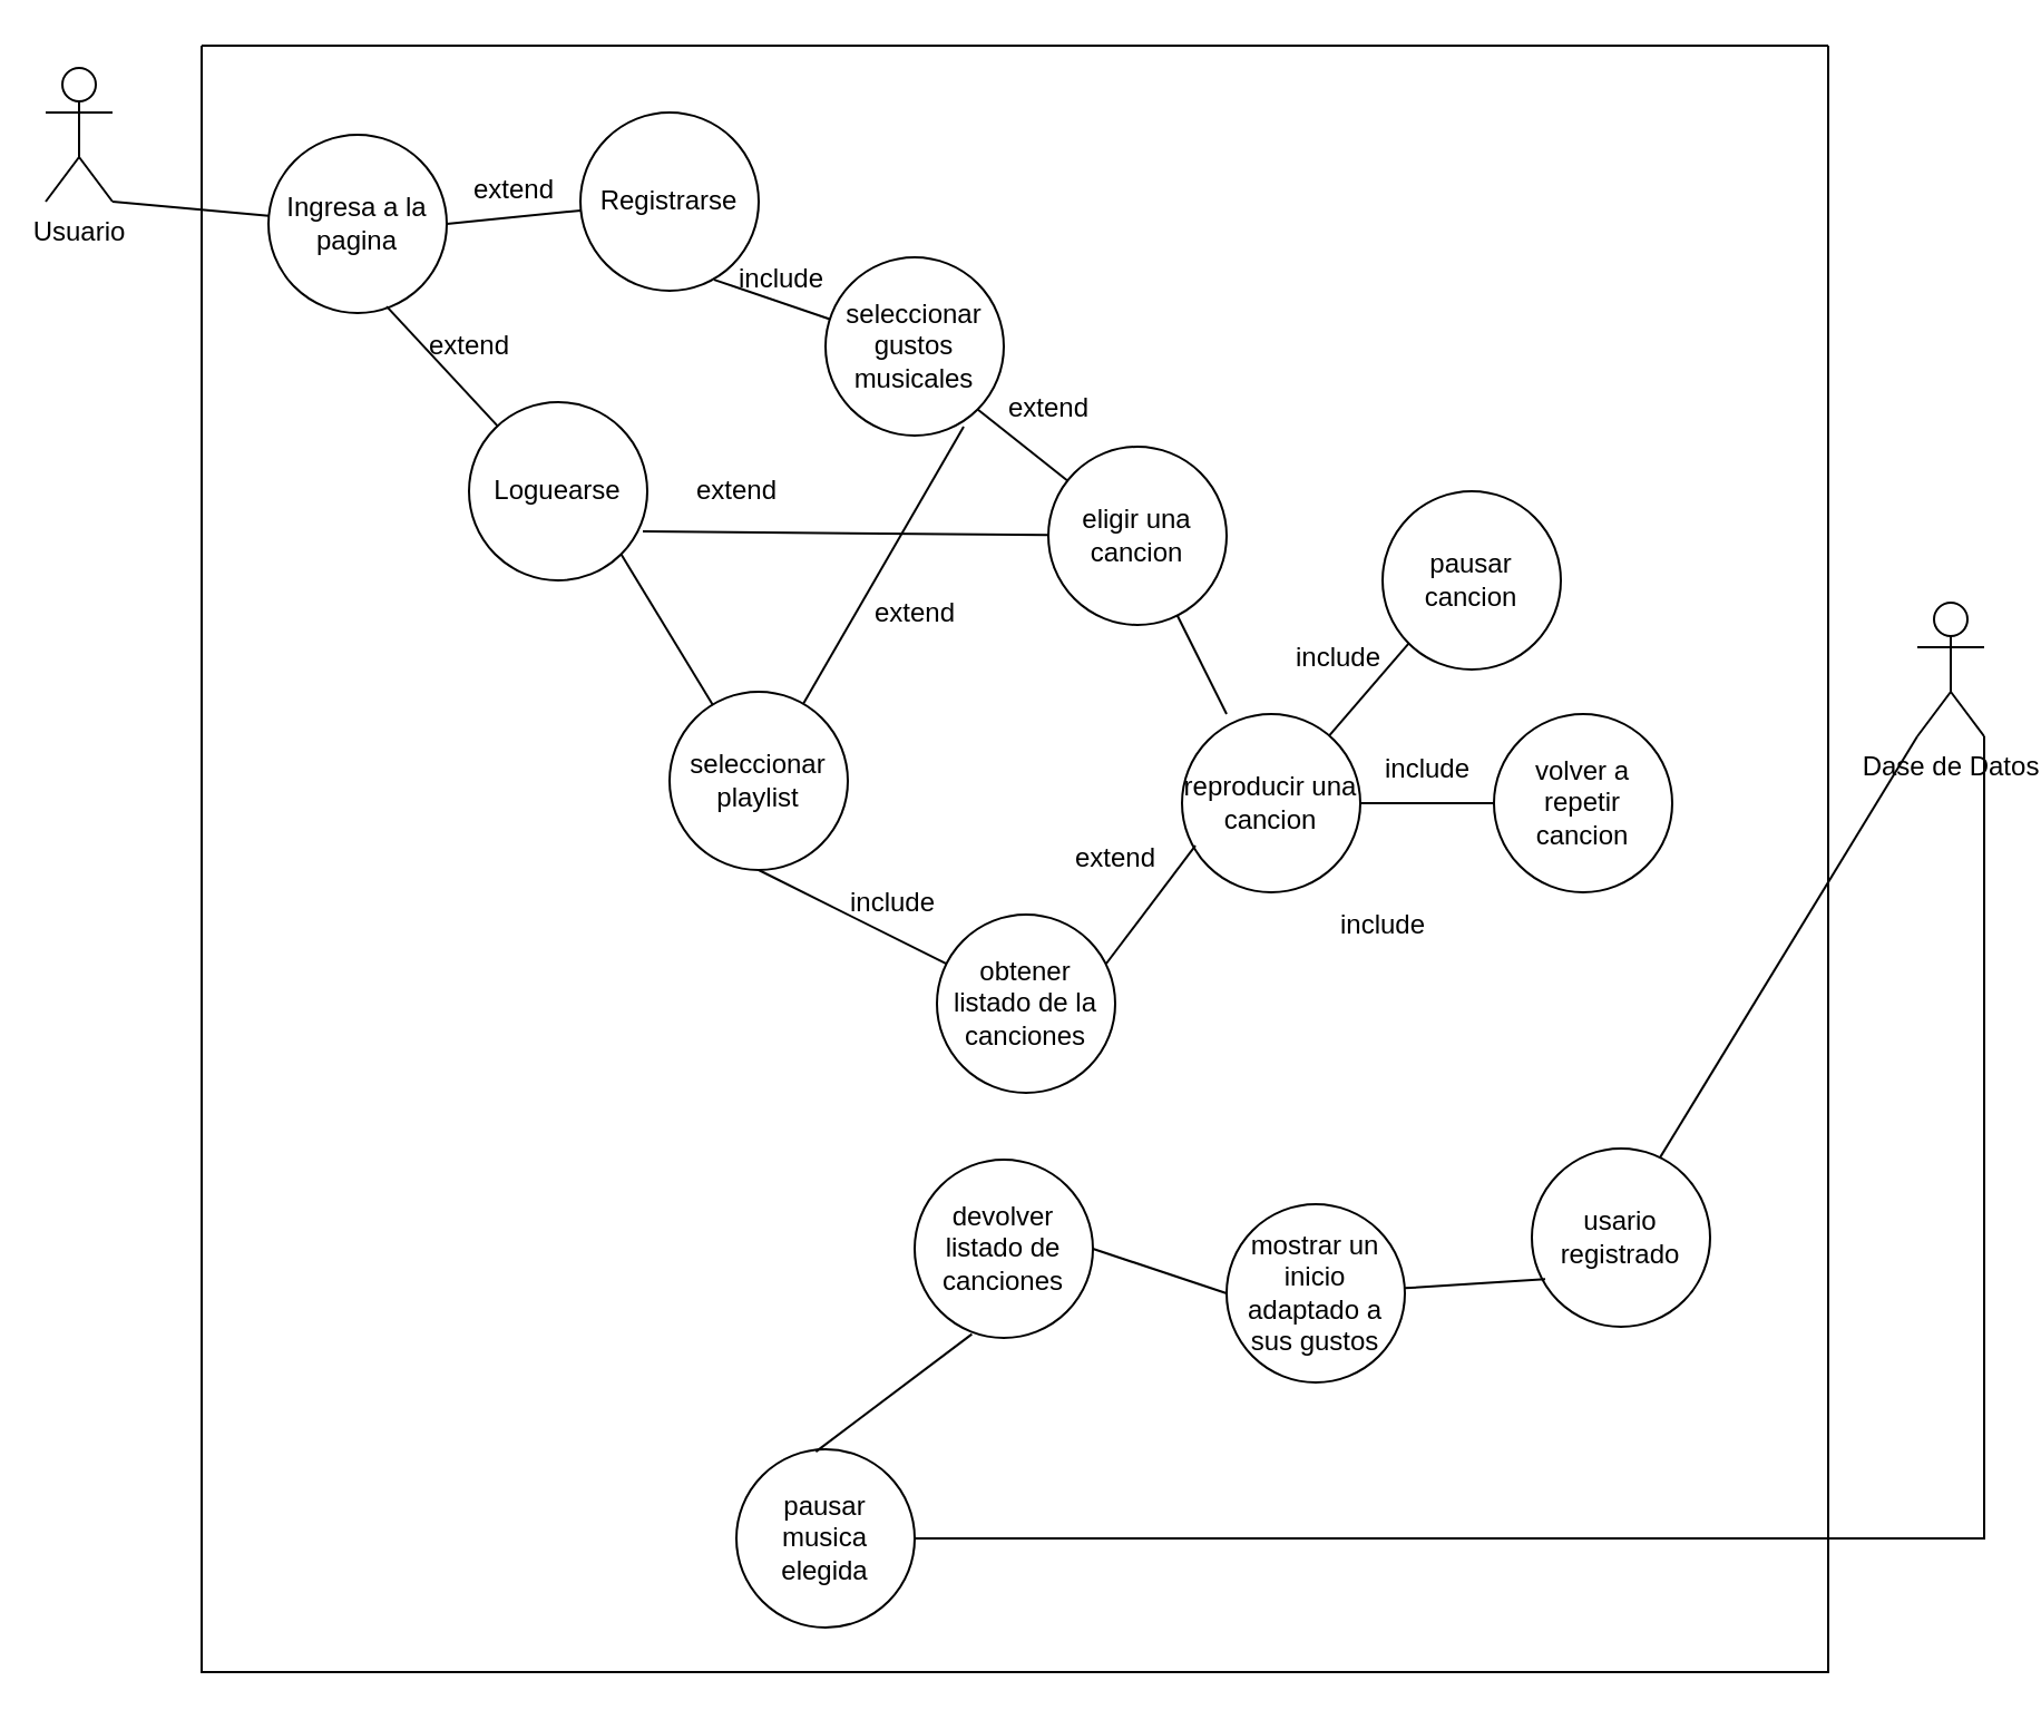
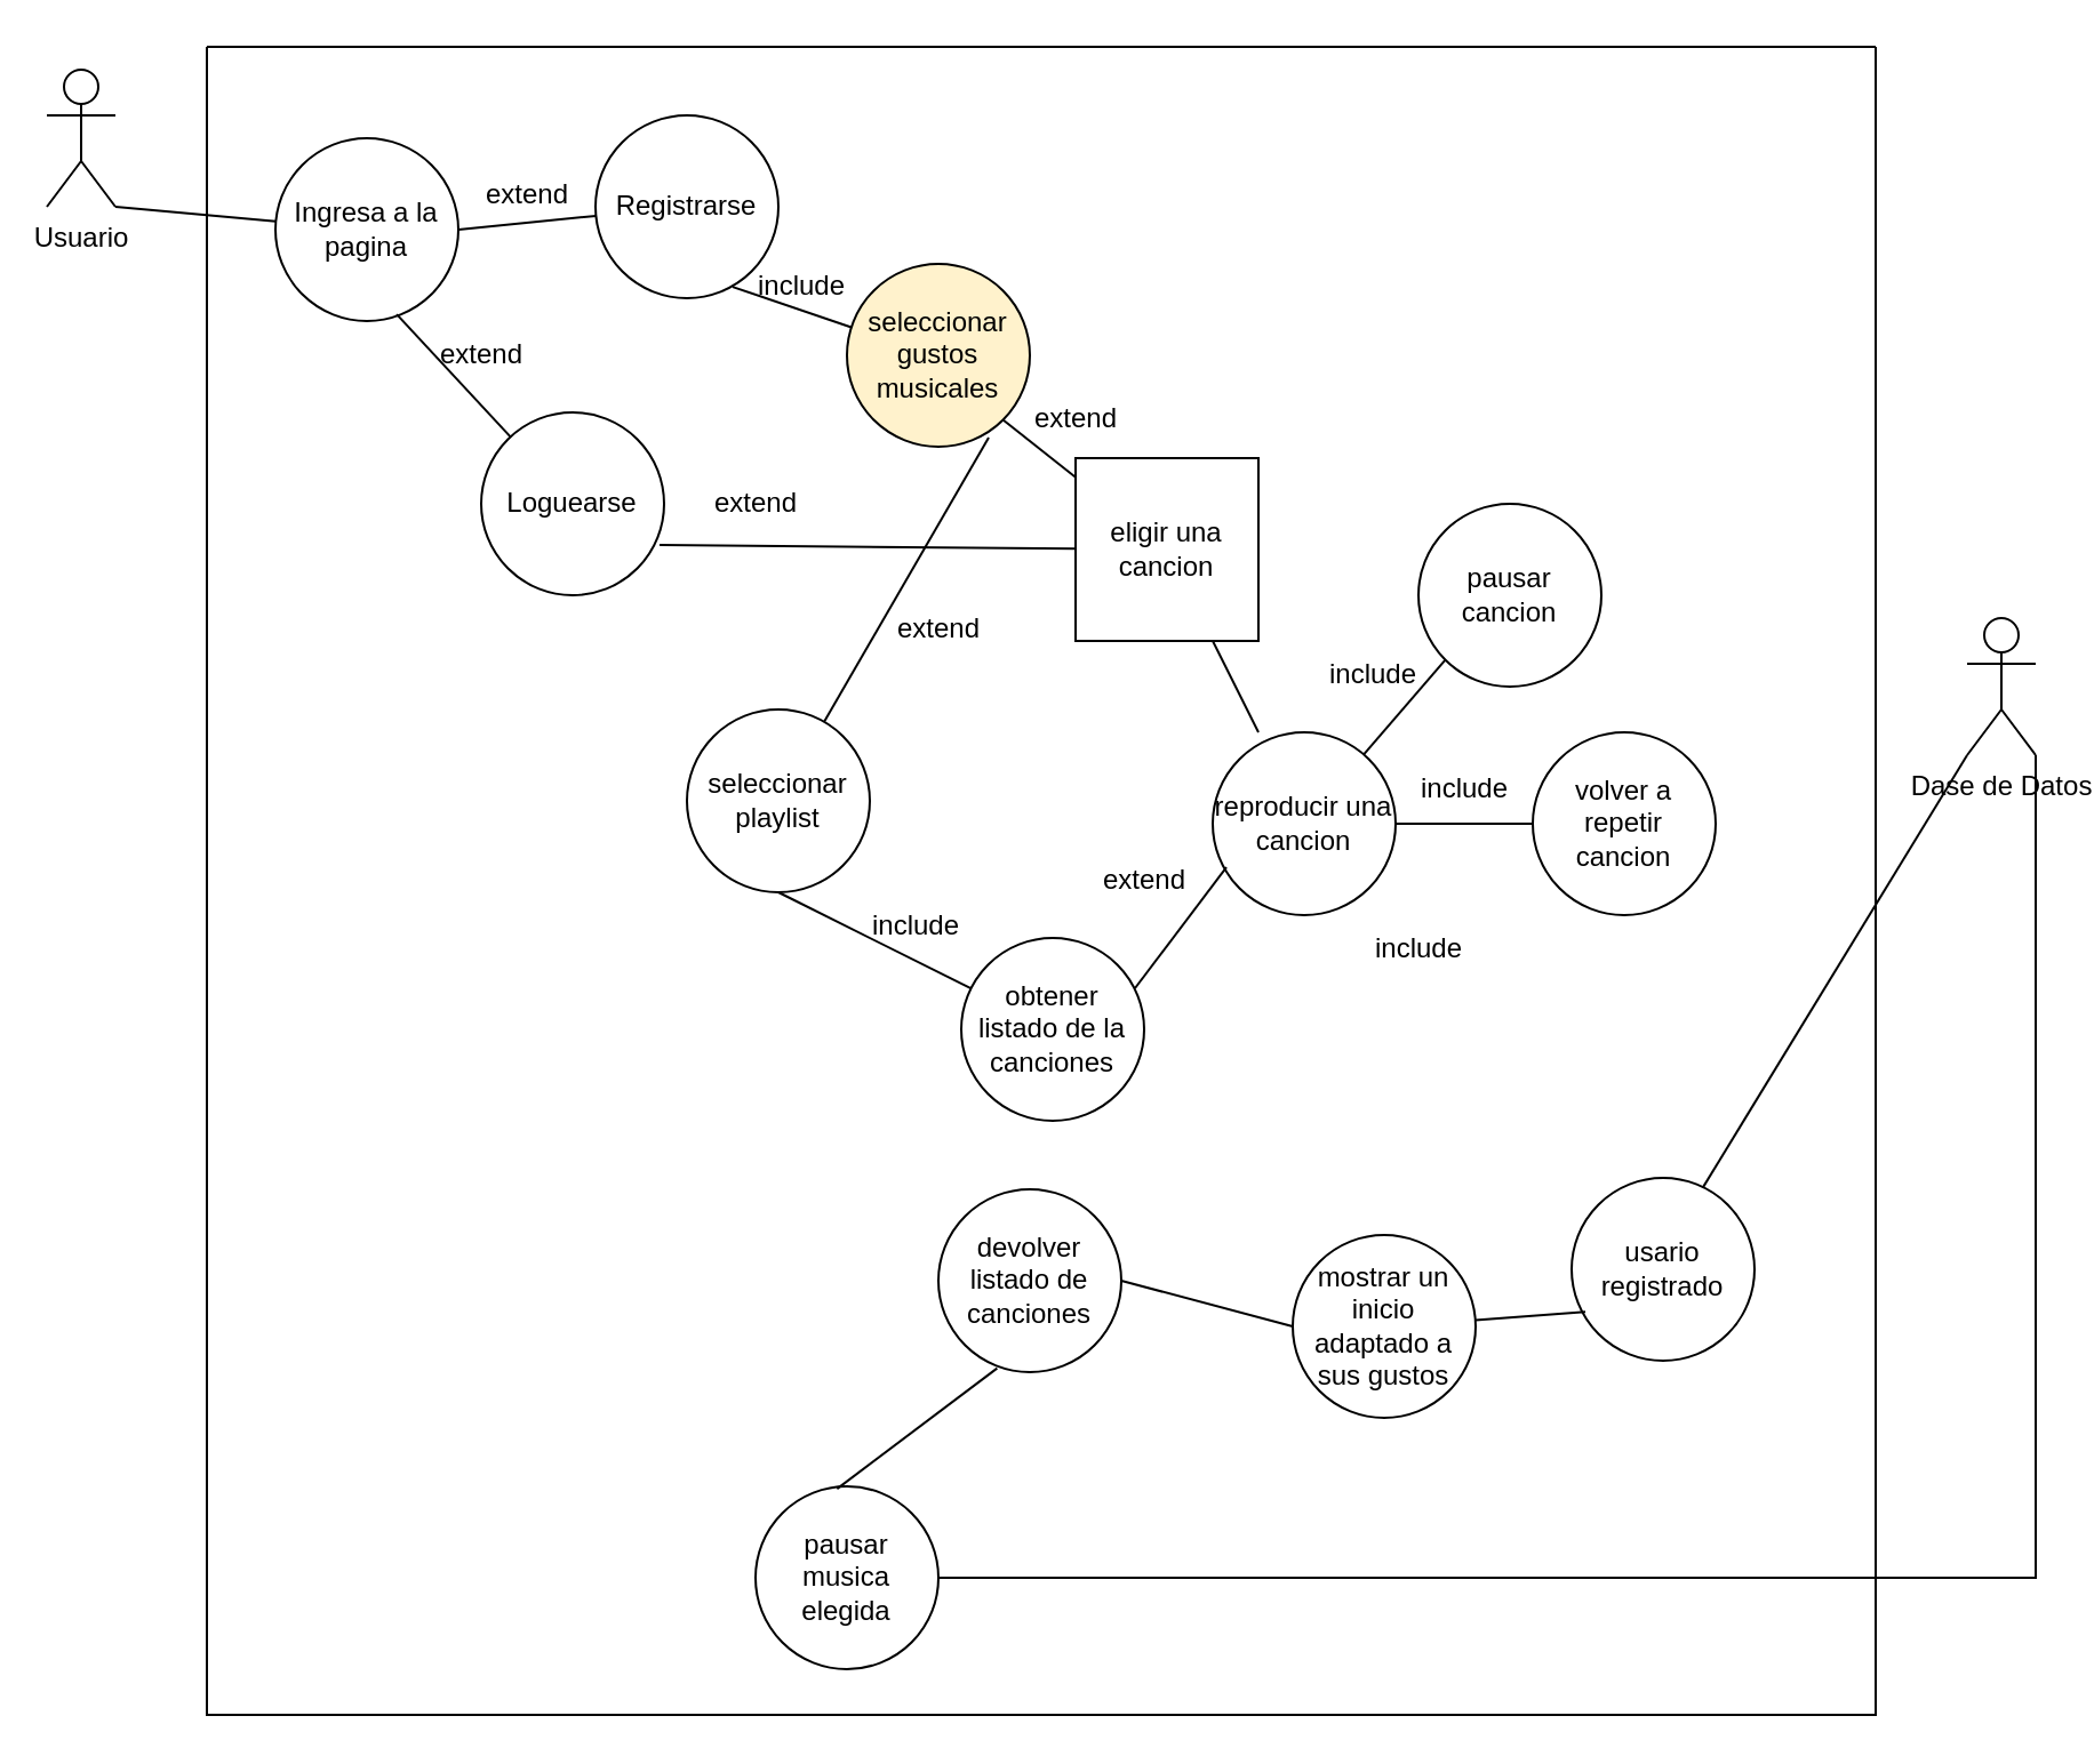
  <mxCell id="0" />
  <mxCell id="1" parent="0" />
  <mxCell id="2" value="" style="swimlane;startSize=0;" vertex="1" parent="1"><mxGeometry x="90" y="20" width="730" height="730" as="geometry" /></mxCell>
  <mxCell id="3" value="Ingresa a la pagina" style="ellipse;whiteSpace=wrap;html=1;aspect=fixed;" vertex="1" parent="2"><mxGeometry x="30" y="40" width="80" height="80" as="geometry" /></mxCell>
  <mxCell id="4" value="Registrarse" style="ellipse;whiteSpace=wrap;html=1;aspect=fixed;" vertex="1" parent="2"><mxGeometry x="170" y="30" width="80" height="80" as="geometry" /></mxCell>
  <mxCell id="5" value="Loguearse" style="ellipse;whiteSpace=wrap;html=1;aspect=fixed;" vertex="1" parent="2"><mxGeometry x="120" y="160" width="80" height="80" as="geometry" /></mxCell>
  <mxCell id="6" value="seleccionar playlist" style="ellipse;whiteSpace=wrap;html=1;aspect=fixed;" vertex="1" parent="2"><mxGeometry x="210" y="290" width="80" height="80" as="geometry" /></mxCell>
- <mxCell id="7" value="eligir una cancion" style="ellipse;whiteSpace=wrap;html=1;aspect=fixed;" vertex="1" parent="2"><mxGeometry x="380" y="180" width="80" height="80" as="geometry" /></mxCell>
+ <mxCell id="7" value="eligir una cancion" style="whiteSpace=wrap;html=1;aspect=fixed;rounded=0;" vertex="1" parent="2"><mxGeometry x="380" y="180" width="80" height="80" as="geometry" /></mxCell>
  <mxCell id="8" value="obtener listado de la canciones" style="ellipse;whiteSpace=wrap;html=1;aspect=fixed;" vertex="1" parent="2"><mxGeometry x="330" y="390" width="80" height="80" as="geometry" /></mxCell>
  <mxCell id="9" value="" style="endArrow=none;html=1;rounded=0;exitX=1;exitY=0.5;exitDx=0;exitDy=0;" edge="1" parent="2" source="3" target="4"><mxGeometry width="50" height="50" relative="1" as="geometry"><mxPoint x="110" y="90" as="sourcePoint" /><mxPoint x="160" y="40" as="targetPoint" /></mxGeometry></mxCell>
  <mxCell id="10" value="" style="endArrow=none;html=1;rounded=0;entryX=0.663;entryY=0.963;entryDx=0;entryDy=0;entryPerimeter=0;" edge="1" parent="2" source="5" target="3"><mxGeometry width="50" height="50" relative="1" as="geometry"><mxPoint x="40" y="190" as="sourcePoint" /><mxPoint x="90" y="140" as="targetPoint" /></mxGeometry></mxCell>
- <mxCell id="11" value="seleccionar gustos musicales" style="ellipse;whiteSpace=wrap;html=1;aspect=fixed;" vertex="1" parent="2"><mxGeometry x="280" y="95" width="80" height="80" as="geometry" /></mxCell>
+ <mxCell id="11" value="seleccionar gustos musicales" style="ellipse;whiteSpace=wrap;html=1;aspect=fixed;fillColor=#fff2cc;" vertex="1" parent="2"><mxGeometry x="280" y="95" width="80" height="80" as="geometry" /></mxCell>
  <mxCell id="12" value="" style="endArrow=none;html=1;rounded=0;exitX=0.75;exitY=0.938;exitDx=0;exitDy=0;exitPerimeter=0;" edge="1" parent="2" source="4" target="11"><mxGeometry width="50" height="50" relative="1" as="geometry"><mxPoint x="100" y="30" as="sourcePoint" /><mxPoint x="320.711" y="70" as="targetPoint" /></mxGeometry></mxCell>
  <mxCell id="13" value="" style="endArrow=none;html=1;rounded=0;entryX=0.775;entryY=0.95;entryDx=0;entryDy=0;entryPerimeter=0;" edge="1" parent="2" source="6" target="11"><mxGeometry width="50" height="50" relative="1" as="geometry"><mxPoint x="240" y="270" as="sourcePoint" /><mxPoint x="290" y="220" as="targetPoint" /></mxGeometry></mxCell>
- <mxCell id="14" value="" style="endArrow=none;html=1;rounded=0;entryX=1;entryY=1;entryDx=0;entryDy=0;" edge="1" parent="2" source="6" target="5"><mxGeometry width="50" height="50" relative="1" as="geometry"><mxPoint x="130" y="290" as="sourcePoint" /><mxPoint x="180" y="240" as="targetPoint" /></mxGeometry></mxCell>
  <mxCell id="15" value="" style="endArrow=none;html=1;rounded=0;exitX=0.975;exitY=0.725;exitDx=0;exitDy=0;exitPerimeter=0;" edge="1" parent="2" source="5" target="7"><mxGeometry width="50" height="50" relative="1" as="geometry"><mxPoint x="230" y="260" as="sourcePoint" /><mxPoint x="280" y="210" as="targetPoint" /></mxGeometry></mxCell>
  <mxCell id="16" value="" style="endArrow=none;html=1;rounded=0;exitX=1;exitY=1;exitDx=0;exitDy=0;" edge="1" parent="2" source="11" target="7"><mxGeometry width="50" height="50" relative="1" as="geometry"><mxPoint x="300" y="170" as="sourcePoint" /><mxPoint x="350" y="120" as="targetPoint" /></mxGeometry></mxCell>
  <mxCell id="17" value="" style="endArrow=none;html=1;rounded=0;entryX=0.5;entryY=1;entryDx=0;entryDy=0;" edge="1" parent="2" source="8" target="6"><mxGeometry width="50" height="50" relative="1" as="geometry"><mxPoint x="200" y="430" as="sourcePoint" /><mxPoint x="250" y="380" as="targetPoint" /></mxGeometry></mxCell>
  <mxCell id="18" value="reproducir una cancion" style="ellipse;whiteSpace=wrap;html=1;aspect=fixed;" vertex="1" parent="2"><mxGeometry x="440" y="300" width="80" height="80" as="geometry" /></mxCell>
  <mxCell id="19" value="" style="endArrow=none;html=1;rounded=0;entryX=0.075;entryY=0.738;entryDx=0;entryDy=0;entryPerimeter=0;exitX=0.95;exitY=0.275;exitDx=0;exitDy=0;exitPerimeter=0;" edge="1" parent="2" source="8" target="18"><mxGeometry width="50" height="50" relative="1" as="geometry"><mxPoint x="400" y="400" as="sourcePoint" /><mxPoint x="450" y="350" as="targetPoint" /></mxGeometry></mxCell>
  <mxCell id="20" value="" style="endArrow=none;html=1;rounded=0;exitX=0.25;exitY=0;exitDx=0;exitDy=0;exitPerimeter=0;" edge="1" parent="2" source="18" target="7"><mxGeometry width="50" height="50" relative="1" as="geometry"><mxPoint x="450" y="300" as="sourcePoint" /><mxPoint x="500" y="250" as="targetPoint" /></mxGeometry></mxCell>
  <mxCell id="21" value="pausar cancion" style="ellipse;whiteSpace=wrap;html=1;aspect=fixed;" vertex="1" parent="2"><mxGeometry x="530" y="200" width="80" height="80" as="geometry" /></mxCell>
  <mxCell id="22" value="" style="endArrow=none;html=1;rounded=0;entryX=0;entryY=1;entryDx=0;entryDy=0;" edge="1" parent="2" source="18" target="21"><mxGeometry width="50" height="50" relative="1" as="geometry"><mxPoint x="460" y="260" as="sourcePoint" /><mxPoint x="510" y="210" as="targetPoint" /></mxGeometry></mxCell>
  <mxCell id="23" value="volver a repetir cancion" style="ellipse;whiteSpace=wrap;html=1;aspect=fixed;" vertex="1" parent="2"><mxGeometry x="580" y="300" width="80" height="80" as="geometry" /></mxCell>
  <mxCell id="24" value="" style="endArrow=none;html=1;rounded=0;entryX=0;entryY=0.5;entryDx=0;entryDy=0;exitX=1;exitY=0.5;exitDx=0;exitDy=0;" edge="1" parent="2" source="18" target="23"><mxGeometry width="50" height="50" relative="1" as="geometry"><mxPoint x="500" y="400" as="sourcePoint" /><mxPoint x="550" y="350" as="targetPoint" /></mxGeometry></mxCell>
  <mxCell id="25" value="usario registrado" style="ellipse;whiteSpace=wrap;html=1;aspect=fixed;" vertex="1" parent="2"><mxGeometry x="597" y="495" width="80" height="80" as="geometry" /></mxCell>
  <mxCell id="26" value="devolver listado de canciones" style="ellipse;whiteSpace=wrap;html=1;aspect=fixed;" vertex="1" parent="2"><mxGeometry x="320" y="500" width="80" height="80" as="geometry" /></mxCell>
- <mxCell id="27" value="mostrar un inicio adaptado a sus gustos" style="ellipse;whiteSpace=wrap;html=1;aspect=fixed;" vertex="1" parent="2"><mxGeometry x="460" y="520" width="80" height="80" as="geometry" /></mxCell>
+ <mxCell id="27" value="mostrar un inicio adaptado a sus gustos" style="ellipse;whiteSpace=wrap;html=1;aspect=fixed;" vertex="1" parent="2"><mxGeometry x="475" y="520" width="80" height="80" as="geometry" /></mxCell>
  <mxCell id="28" value="pausar musica&lt;div&gt;elegida&lt;/div&gt;" style="ellipse;whiteSpace=wrap;html=1;aspect=fixed;" vertex="1" parent="2"><mxGeometry x="240" y="630" width="80" height="80" as="geometry" /></mxCell>
  <mxCell id="29" value="" style="endArrow=none;html=1;rounded=0;entryX=0.075;entryY=0.733;entryDx=0;entryDy=0;entryPerimeter=0;" edge="1" parent="2" source="27" target="25"><mxGeometry width="50" height="50" relative="1" as="geometry"><mxPoint x="540" y="630" as="sourcePoint" /><mxPoint x="590" y="580" as="targetPoint" /></mxGeometry></mxCell>
  <mxCell id="30" value="" style="endArrow=none;html=1;rounded=0;exitX=1;exitY=0.5;exitDx=0;exitDy=0;entryX=0;entryY=0.5;entryDx=0;entryDy=0;" edge="1" parent="2" source="26" target="27"><mxGeometry width="50" height="50" relative="1" as="geometry"><mxPoint x="420" y="550" as="sourcePoint" /><mxPoint x="470" y="500" as="targetPoint" /></mxGeometry></mxCell>
  <mxCell id="31" value="" style="endArrow=none;html=1;rounded=0;exitX=0.446;exitY=0.013;exitDx=0;exitDy=0;exitPerimeter=0;entryX=0.321;entryY=0.979;entryDx=0;entryDy=0;entryPerimeter=0;" edge="1" parent="2" source="28" target="26"><mxGeometry width="50" height="50" relative="1" as="geometry"><mxPoint x="290" y="630" as="sourcePoint" /><mxPoint x="340" y="580" as="targetPoint" /></mxGeometry></mxCell>
  <mxCell id="32" value="extend" style="text;html=1;align=center;verticalAlign=middle;resizable=0;points=[];autosize=1;strokeColor=none;fillColor=none;" vertex="1" parent="2"><mxGeometry x="110" y="50" width="60" height="30" as="geometry" /></mxCell>
  <mxCell id="33" value="include" style="text;html=1;align=center;verticalAlign=middle;resizable=0;points=[];autosize=1;strokeColor=none;fillColor=none;" vertex="1" parent="2"><mxGeometry x="230" y="90" width="60" height="30" as="geometry" /></mxCell>
  <mxCell id="34" value="extend" style="text;html=1;align=center;verticalAlign=middle;resizable=0;points=[];autosize=1;strokeColor=none;fillColor=none;" vertex="1" parent="2"><mxGeometry x="90" y="120" width="60" height="30" as="geometry" /></mxCell>
  <mxCell id="35" value="include" style="text;html=1;align=center;verticalAlign=middle;resizable=0;points=[];autosize=1;strokeColor=none;fillColor=none;" vertex="1" parent="2"><mxGeometry x="480" y="260" width="60" height="30" as="geometry" /></mxCell>
  <mxCell id="36" value="include" style="text;html=1;align=center;verticalAlign=middle;resizable=0;points=[];autosize=1;strokeColor=none;fillColor=none;" vertex="1" parent="2"><mxGeometry x="520" y="310" width="60" height="30" as="geometry" /></mxCell>
  <mxCell id="37" value="include" style="text;html=1;align=center;verticalAlign=middle;resizable=0;points=[];autosize=1;strokeColor=none;fillColor=none;" vertex="1" parent="2"><mxGeometry x="500" y="380" width="60" height="30" as="geometry" /></mxCell>
  <mxCell id="38" value="extend" style="text;html=1;align=center;verticalAlign=middle;resizable=0;points=[];autosize=1;strokeColor=none;fillColor=none;" vertex="1" parent="2"><mxGeometry x="210" y="185" width="60" height="30" as="geometry" /></mxCell>
  <mxCell id="39" value="include" style="text;html=1;align=center;verticalAlign=middle;resizable=0;points=[];autosize=1;strokeColor=none;fillColor=none;" vertex="1" parent="2"><mxGeometry x="280" y="370" width="60" height="30" as="geometry" /></mxCell>
  <mxCell id="40" value="extend" style="text;html=1;align=center;verticalAlign=middle;resizable=0;points=[];autosize=1;strokeColor=none;fillColor=none;" vertex="1" parent="2"><mxGeometry x="380" y="350" width="60" height="30" as="geometry" /></mxCell>
  <mxCell id="41" value="extend" style="text;html=1;align=center;verticalAlign=middle;resizable=0;points=[];autosize=1;strokeColor=none;fillColor=none;" vertex="1" parent="2"><mxGeometry x="290" y="240" width="60" height="30" as="geometry" /></mxCell>
  <mxCell id="42" value="Usuario" style="shape=umlActor;verticalLabelPosition=bottom;verticalAlign=top;html=1;outlineConnect=0;" vertex="1" parent="1"><mxGeometry x="20" y="30" width="30" height="60" as="geometry" /></mxCell>
  <mxCell id="43" value="Dase de Datos" style="shape=umlActor;verticalLabelPosition=bottom;verticalAlign=top;html=1;outlineConnect=0;" vertex="1" parent="1"><mxGeometry x="860" y="270" width="30" height="60" as="geometry" /></mxCell>
  <mxCell id="44" value="" style="endArrow=none;html=1;rounded=0;" edge="1" parent="1" target="3"><mxGeometry width="50" height="50" relative="1" as="geometry"><mxPoint x="50" y="90" as="sourcePoint" /><mxPoint x="100" y="40" as="targetPoint" /></mxGeometry></mxCell>
  <mxCell id="45" value="" style="endArrow=none;html=1;rounded=0;entryX=0;entryY=1;entryDx=0;entryDy=0;entryPerimeter=0;exitX=0.717;exitY=0.054;exitDx=0;exitDy=0;exitPerimeter=0;" edge="1" parent="1" source="25" target="43"><mxGeometry width="50" height="50" relative="1" as="geometry"><mxPoint x="810" y="370" as="sourcePoint" /><mxPoint x="860" y="320" as="targetPoint" /></mxGeometry></mxCell>
  <mxCell id="46" value="" style="endArrow=none;html=1;rounded=0;edgeStyle=orthogonalEdgeStyle;entryX=1;entryY=1;entryDx=0;entryDy=0;entryPerimeter=0;" edge="1" parent="1" source="28" target="43"><mxGeometry width="50" height="50" relative="1" as="geometry"><mxPoint x="830" y="640" as="sourcePoint" /><mxPoint x="880" y="590" as="targetPoint" /><Array as="points"><mxPoint x="890" y="690" /></Array></mxGeometry></mxCell>
  <mxCell id="47" value="extend" style="text;html=1;align=center;verticalAlign=middle;resizable=0;points=[];autosize=1;strokeColor=none;fillColor=none;" vertex="1" parent="1"><mxGeometry x="440" y="168" width="60" height="30" as="geometry" /></mxCell>
